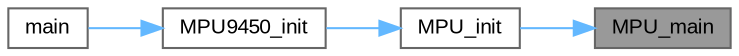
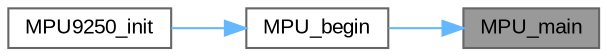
  digraph {
    fontname="Liberation Sans"
    rankdir=RL
    node [color=grey40 fillcolor=white fontname="Liberation Sans" fontsize=10 shape=box style=filled]
    edge [color=steelblue1 dir=back fontname="Liberation Sans" fontsize=10 labelfontname=Helvetica labelfontsize=10 style=solid]
    n1 [color=gray40 fillcolor=grey60 fontcolor=black height=0.2 label=MPU_main width=0.4]
-   n2 [height=0.2 label=MPU_init width=0.4]
-   n3 [height=0.2 label=MPU9450_init width=0.4]
-   n4 [height=0.2 label=main width=0.4]
+   n2 [height=0.2 label=MPU_begin width=0.4]
+   n3 [height=0.2 label=MPU9250_init width=0.4]
    n1 -> n2
    n2 -> n3
-   n3 -> n4
  }
